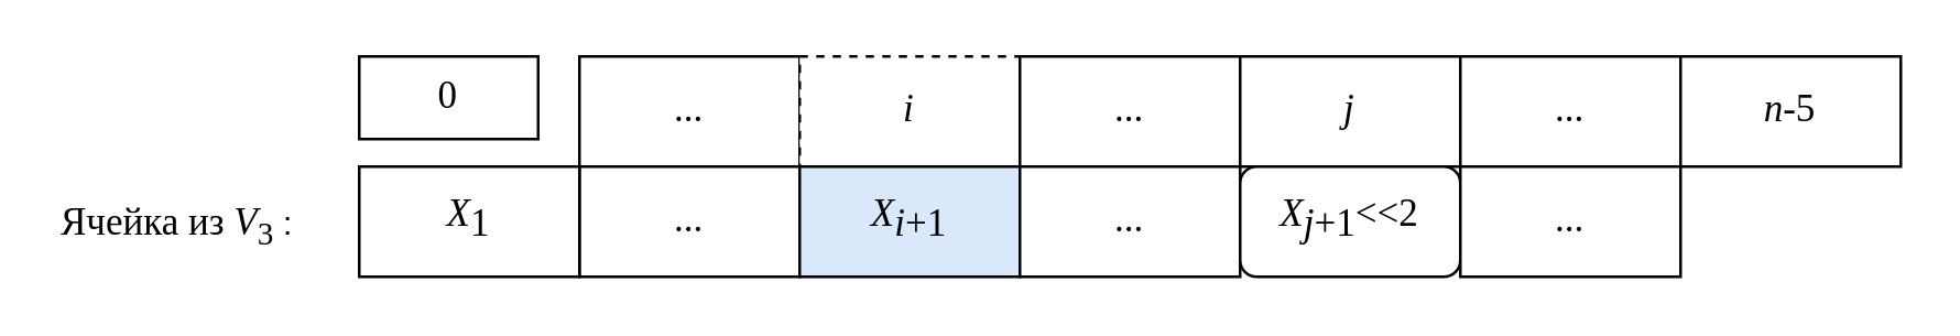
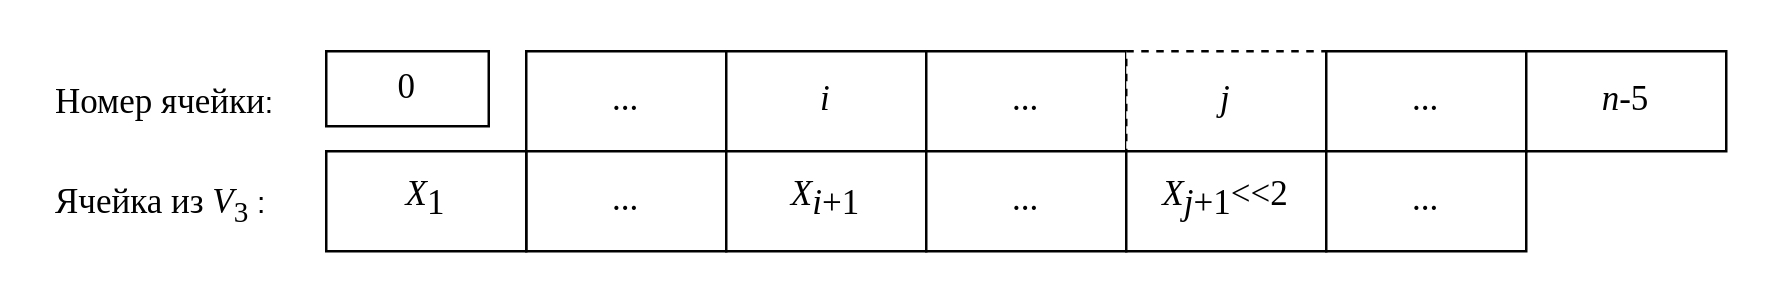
  <mxCell id="0" />
  <mxCell id="1" parent="0" />
  <mxCell id="2" value="0" style="rounded=0;whiteSpace=wrap;html=1;fontSize=14;fontFamily=Times New Roman;" parent="1" vertex="1"><mxGeometry x="130" y="20" width="65" height="30" as="geometry" /></mxCell>
  <mxCell id="3" value="..." style="rounded=0;whiteSpace=wrap;html=1;fontSize=14;fontFamily=Times New Roman;" parent="1" vertex="1"><mxGeometry x="210" y="20" width="80" height="40" as="geometry" /></mxCell>
- <mxCell id="4" value="i" style="rounded=0;whiteSpace=wrap;html=1;fontStyle=2;fontSize=14;fontFamily=Times New Roman;dashed=1;" parent="1" vertex="1"><mxGeometry x="290" y="20" width="80" height="40" as="geometry" /></mxCell>
+ <mxCell id="4" value="i" style="rounded=0;whiteSpace=wrap;html=1;fontStyle=2;fontSize=14;fontFamily=Times New Roman;" parent="1" vertex="1"><mxGeometry x="290" y="20" width="80" height="40" as="geometry" /></mxCell>
  <mxCell id="5" value="..." style="rounded=0;whiteSpace=wrap;html=1;fontSize=14;fontFamily=Times New Roman;" parent="1" vertex="1"><mxGeometry x="370" y="20" width="80" height="40" as="geometry" /></mxCell>
- <mxCell id="6" value="j" style="rounded=0;whiteSpace=wrap;html=1;fontStyle=2;fontSize=14;fontFamily=Times New Roman;" parent="1" vertex="1"><mxGeometry x="450" y="20" width="80" height="40" as="geometry" /></mxCell>
+ <mxCell id="6" value="j" style="rounded=0;whiteSpace=wrap;html=1;fontStyle=2;fontSize=14;fontFamily=Times New Roman;dashed=1;" parent="1" vertex="1"><mxGeometry x="450" y="20" width="80" height="40" as="geometry" /></mxCell>
  <mxCell id="7" value="..." style="rounded=0;whiteSpace=wrap;html=1;fontSize=14;fontFamily=Times New Roman;" parent="1" vertex="1"><mxGeometry x="530" y="20" width="80" height="40" as="geometry" /></mxCell>
  <mxCell id="8" value="&lt;i style=&quot;font-size: 14px;&quot;&gt;n&lt;/i&gt;-5" style="rounded=0;whiteSpace=wrap;html=1;fontSize=14;fontFamily=Times New Roman;" parent="1" vertex="1"><mxGeometry x="610" y="20" width="80" height="40" as="geometry" /></mxCell>
  <mxCell id="9" value="..." style="rounded=0;whiteSpace=wrap;html=1;fontSize=14;fontFamily=Times New Roman;" parent="1" vertex="1"><mxGeometry x="210" y="60" width="80" height="40" as="geometry" /></mxCell>
- <mxCell id="10" value="X&lt;sub style=&quot;font-size: 14px&quot;&gt;i&lt;span style=&quot;font-style: normal&quot;&gt;+1&lt;/span&gt;&lt;/sub&gt;" style="rounded=0;whiteSpace=wrap;html=1;fontStyle=2;fontSize=14;fontFamily=Times New Roman;fillColor=#dae8fc;" parent="1" vertex="1"><mxGeometry x="290" y="60" width="80" height="40" as="geometry" /></mxCell>
+ <mxCell id="10" value="X&lt;sub style=&quot;font-size: 14px&quot;&gt;i&lt;span style=&quot;font-style: normal&quot;&gt;+1&lt;/span&gt;&lt;/sub&gt;" style="rounded=0;whiteSpace=wrap;html=1;fontStyle=2;fontSize=14;fontFamily=Times New Roman;" parent="1" vertex="1"><mxGeometry x="290" y="60" width="80" height="40" as="geometry" /></mxCell>
  <mxCell id="11" value="..." style="rounded=0;whiteSpace=wrap;html=1;fontSize=14;fontFamily=Times New Roman;" parent="1" vertex="1"><mxGeometry x="370" y="60" width="80" height="40" as="geometry" /></mxCell>
- <mxCell id="12" value="&lt;span style=&quot;font-size: 14px&quot;&gt;&lt;i&gt;X&lt;/i&gt;&lt;sub style=&quot;font-size: 14px&quot;&gt;&lt;i&gt;j&lt;/i&gt;+1&lt;/sub&gt;&lt;/span&gt;&amp;lt;&amp;lt;2" style="whiteSpace=wrap;html=1;fontSize=14;fontFamily=Times New Roman;rounded=1;" parent="1" vertex="1"><mxGeometry x="450" y="60" width="80" height="40" as="geometry" /></mxCell>
+ <mxCell id="12" value="&lt;span style=&quot;font-size: 14px&quot;&gt;&lt;i&gt;X&lt;/i&gt;&lt;sub style=&quot;font-size: 14px&quot;&gt;&lt;i&gt;j&lt;/i&gt;+1&lt;/sub&gt;&lt;/span&gt;&amp;lt;&amp;lt;2" style="rounded=0;whiteSpace=wrap;html=1;fontSize=14;fontFamily=Times New Roman;" parent="1" vertex="1"><mxGeometry x="450" y="60" width="80" height="40" as="geometry" /></mxCell>
  <mxCell id="13" value="..." style="rounded=0;whiteSpace=wrap;html=1;fontSize=14;fontFamily=Times New Roman;" parent="1" vertex="1"><mxGeometry x="530" y="60" width="80" height="40" as="geometry" /></mxCell>
  <mxCell id="14" value="X&lt;sub style=&quot;font-size: 14px ; font-style: normal&quot;&gt;1&lt;/sub&gt;" style="rounded=0;whiteSpace=wrap;html=1;fontStyle=2;fontSize=14;fontFamily=Times New Roman;" parent="1" vertex="1"><mxGeometry x="130" y="60" width="80" height="40" as="geometry" /></mxCell>
+ <mxCell id="15" value="&lt;font face=&quot;Times New Roman&quot; style=&quot;font-size: 14px&quot;&gt;Номер ячейки&lt;/font&gt;:" style="text;html=1;resizable=0;points=[];autosize=1;align=left;verticalAlign=top;spacingTop=-4;" parent="1" vertex="1"><mxGeometry x="20" y="30" width="100" height="20" as="geometry" /></mxCell>
  <mxCell id="16" value="&lt;font face=&quot;Times New Roman&quot; style=&quot;font-size: 14px&quot;&gt;Ячейка из &lt;i&gt;V&lt;/i&gt;&lt;sub&gt;3&lt;/sub&gt;&amp;nbsp;&lt;/font&gt;:" style="text;html=1;resizable=0;points=[];autosize=1;align=left;verticalAlign=top;spacingTop=-4;" parent="1" vertex="1"><mxGeometry x="20" y="70" width="100" height="20" as="geometry" /></mxCell>
